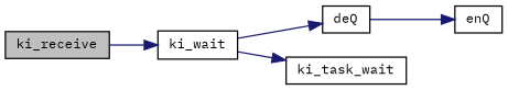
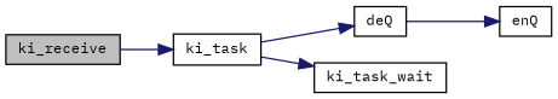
  digraph {
    fontname="IBM Plex Mono"
    rankdir=LR
    node [color=black fillcolor=white fontname="IBM Plex Mono" fontsize=10 shape=record style=filled]
    edge [color=midnightblue fontname="IBM Plex Mono" fontsize=10 labelfontname=Helvetica labelfontsize=10 style=solid]
    n1 [fillcolor=grey75 fontcolor=black height=0.2 label=ki_receive width=0.4]
-   n2 [height=0.2 label=ki_wait width=0.4]
+   n2 [height=0.2 label=ki_task width=0.4]
    n3 [height=0.2 label=deQ width=0.4]
    n4 [height=0.2 label=ki_task_wait width=0.4]
    n5 [height=0.2 label=enQ width=0.4]
    n1 -> n2
    n2 -> n3
    n2 -> n4
    n3 -> n5
  }
